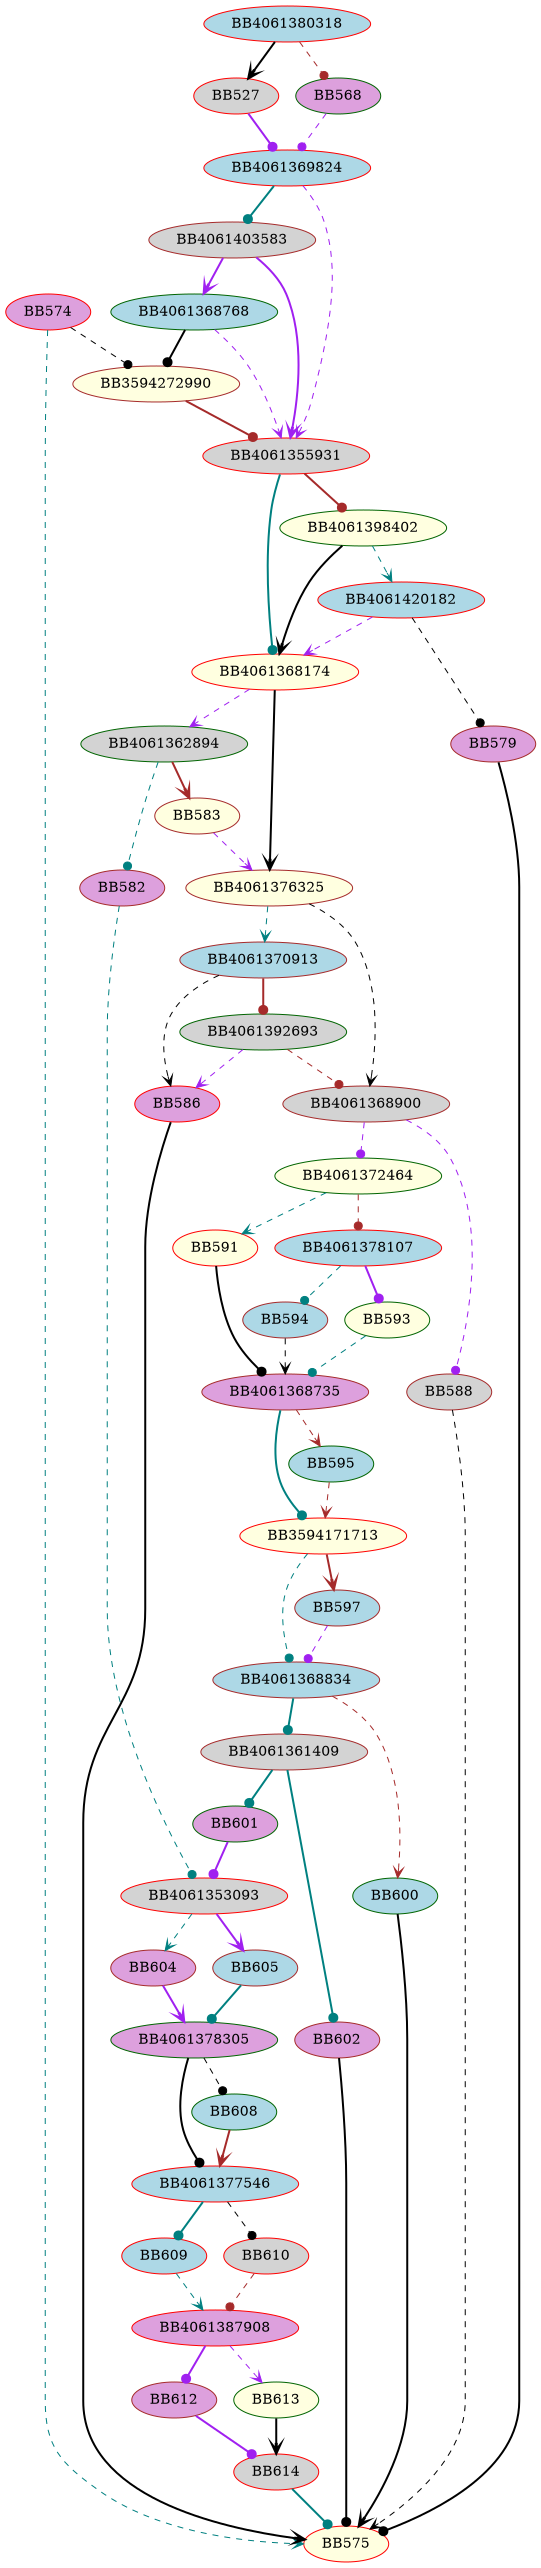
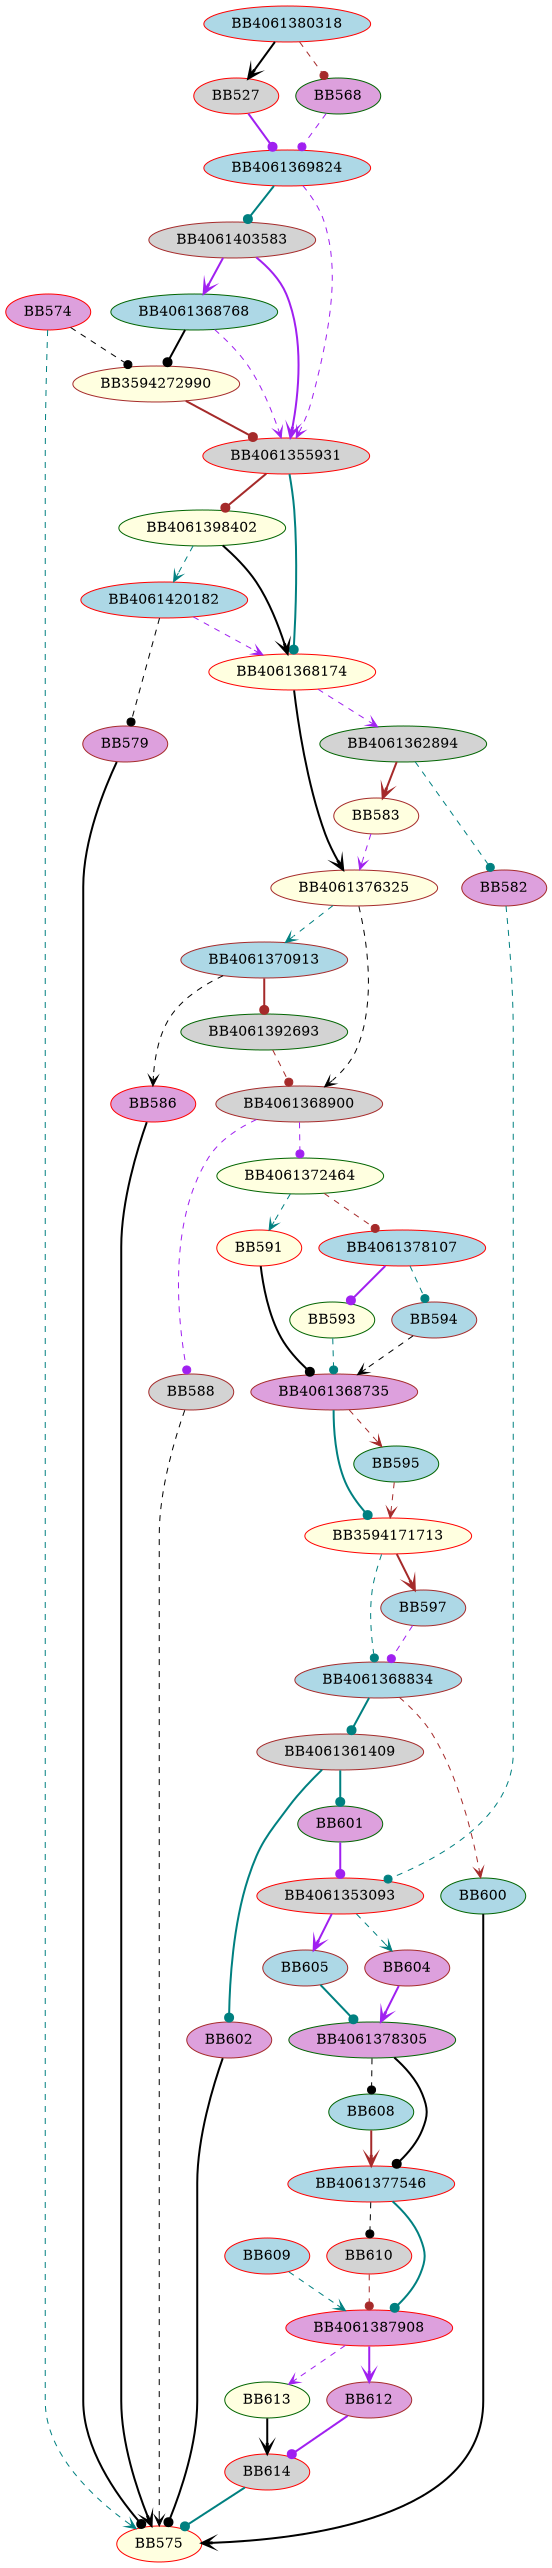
  digraph {
    node [color=red fillcolor=lightblue style=filled]
    edge [arrowhead=dot color=purple style=dashed]
    n1 [fillcolor=lightgrey label=BB527]
    BB4061380318
    BB568 [color=darkgreen fillcolor=plum]
    BB4061369824
    BB4061403583 [color=brown fillcolor=lightgrey]
    BB4061355931 [fillcolor=lightgrey]
    BB4061368768 [color=darkgreen]
    BB4061368174 [fillcolor=lightyellow]
    BB4061398402 [color=darkgreen fillcolor=lightyellow]
    BB3594272990 [color=brown fillcolor=lightyellow]
    BB4061362894 [color=darkgreen fillcolor=lightgrey]
    BB4061376325 [color=brown fillcolor=lightyellow]
    BB4061420182
    BB574 [fillcolor=plum]
    BB575 [fillcolor=lightyellow]
    BB582 [color=brown fillcolor=plum]
    BB583 [color=brown fillcolor=lightyellow]
    BB4061368900 [color=brown fillcolor=lightgrey]
    BB4061370913 [color=brown]
    BB579 [color=brown fillcolor=plum]
    BB4061353093 [fillcolor=lightgrey]
    BB588 [color=brown fillcolor=lightgrey]
    BB4061372464 [color=darkgreen fillcolor=lightyellow]
    BB586 [fillcolor=plum]
    BB4061392693 [color=darkgreen fillcolor=lightgrey]
    BB604 [color=brown fillcolor=plum]
    BB605 [color=brown]
    BB4061378107
    BB591 [fillcolor=lightyellow]
    BB593 [color=darkgreen fillcolor=lightyellow]
    BB594 [color=brown]
    BB4061368735 [color=brown fillcolor=plum]
    BB595 [color=darkgreen]
    BB3594171713 [fillcolor=lightyellow]
    BB597 [color=brown]
    BB4061368834 [color=brown]
    BB4061361409 [color=brown fillcolor=lightgrey]
    BB600 [color=darkgreen]
    BB601 [color=darkgreen fillcolor=plum]
    BB602 [color=brown fillcolor=plum]
    BB4061378305 [color=darkgreen fillcolor=plum]
    BB4061377546
    BB608 [color=darkgreen]
    BB609
    BB610 [fillcolor=lightgrey]
    BB4061387908 [fillcolor=plum]
    BB612 [color=brown fillcolor=plum]
    BB613 [color=darkgreen fillcolor=lightyellow]
    BB614 [fillcolor=lightgrey]
    n1 -> BB4061369824 [style=bold]
    BB4061380318 -> n1 [arrowhead=vee color=black style=bold]
    BB4061380318 -> BB568 [color=brown]
    BB568 -> BB4061369824
    BB4061369824 -> BB4061403583 [color=teal style=bold]
    BB4061369824 -> BB4061355931 [arrowhead=vee]
    BB4061403583 -> BB4061355931 [arrowhead=vee style=bold]
    BB4061403583 -> BB4061368768 [arrowhead=vee style=bold]
    BB4061355931 -> BB4061368174 [color=teal style=bold]
    BB4061355931 -> BB4061398402 [color=brown style=bold]
    BB4061368768 -> BB4061355931 [arrowhead=vee]
    BB4061368768 -> BB3594272990 [color=black style=bold]
    BB4061368174 -> BB4061362894 [arrowhead=vee]
    BB4061368174 -> BB4061376325 [arrowhead=vee color=black style=bold]
    BB4061398402 -> BB4061368174 [arrowhead=vee color=black style=bold]
    BB4061398402 -> BB4061420182 [arrowhead=vee color=teal]
    BB3594272990 -> BB4061355931 [color=brown style=bold]
    BB4061362894 -> BB582 [color=teal]
    BB4061362894 -> BB583 [arrowhead=vee color=brown style=bold]
    BB4061376325 -> BB4061368900 [arrowhead=vee color=black]
    BB4061376325 -> BB4061370913 [arrowhead=vee color=teal]
    BB4061420182 -> BB4061368174 [arrowhead=vee]
    BB4061420182 -> BB579 [color=black]
    BB574 -> BB3594272990 [color=black]
    BB574 -> BB575 [arrowhead=vee color=teal]
    BB582 -> BB4061353093 [color=teal]
    BB583 -> BB4061376325 [arrowhead=vee]
    BB4061368900 -> BB588
    BB4061368900 -> BB4061372464
    BB4061370913 -> BB586 [arrowhead=vee color=black]
    BB4061370913 -> BB4061392693 [color=brown style=bold]
    BB579 -> BB575 [color=black style=bold]
    BB4061353093 -> BB604 [arrowhead=vee color=teal]
    BB4061353093 -> BB605 [arrowhead=vee style=bold]
    BB588 -> BB575 [arrowhead=vee color=black]
    BB4061372464 -> BB4061378107 [color=brown]
    BB4061372464 -> BB591 [arrowhead=vee color=teal]
    BB586 -> BB575 [arrowhead=vee color=black style=bold]
    BB4061392693 -> BB4061368900 [color=brown]
-   BB4061392693 -> BB586 [arrowhead=vee]
    BB604 -> BB4061378305 [arrowhead=vee style=bold]
    BB605 -> BB4061378305 [color=teal style=bold]
    BB4061378107 -> BB593 [style=bold]
    BB4061378107 -> BB594 [color=teal]
    BB591 -> BB4061368735 [color=black style=bold]
    BB593 -> BB4061368735 [color=teal]
    BB594 -> BB4061368735 [arrowhead=vee color=black]
    BB4061368735 -> BB595 [arrowhead=vee color=brown]
    BB4061368735 -> BB3594171713 [color=teal style=bold]
    BB595 -> BB3594171713 [arrowhead=vee color=brown]
    BB3594171713 -> BB597 [arrowhead=vee color=brown style=bold]
    BB3594171713 -> BB4061368834 [color=teal]
    BB597 -> BB4061368834
    BB4061368834 -> BB4061361409 [color=teal style=bold]
    BB4061368834 -> BB600 [arrowhead=vee color=brown]
    BB4061361409 -> BB601 [color=teal style=bold]
    BB4061361409 -> BB602 [color=teal style=bold]
    BB600 -> BB575 [arrowhead=vee color=black style=bold]
    BB601 -> BB4061353093 [style=bold]
    BB602 -> BB575 [color=black style=bold]
    BB4061378305 -> BB4061377546 [color=black style=bold]
    BB4061378305 -> BB608 [color=black]
-   BB4061377546 -> BB609 [color=teal style=bold]
+   BB4061377546 -> BB4061387908 [color=teal style=bold]
    BB4061377546 -> BB610 [color=black]
    BB608 -> BB4061377546 [arrowhead=vee color=brown style=bold]
    BB609 -> BB4061387908 [arrowhead=vee color=teal]
    BB610 -> BB4061387908 [color=brown]
-   BB4061387908 -> BB612 [style=bold]
+   BB4061387908 -> BB612 [arrowhead=vee style=bold]
    BB4061387908 -> BB613 [arrowhead=vee]
    BB612 -> BB614 [style=bold]
    BB613 -> BB614 [arrowhead=vee color=black style=bold]
    BB614 -> BB575 [color=teal style=bold]
  }
